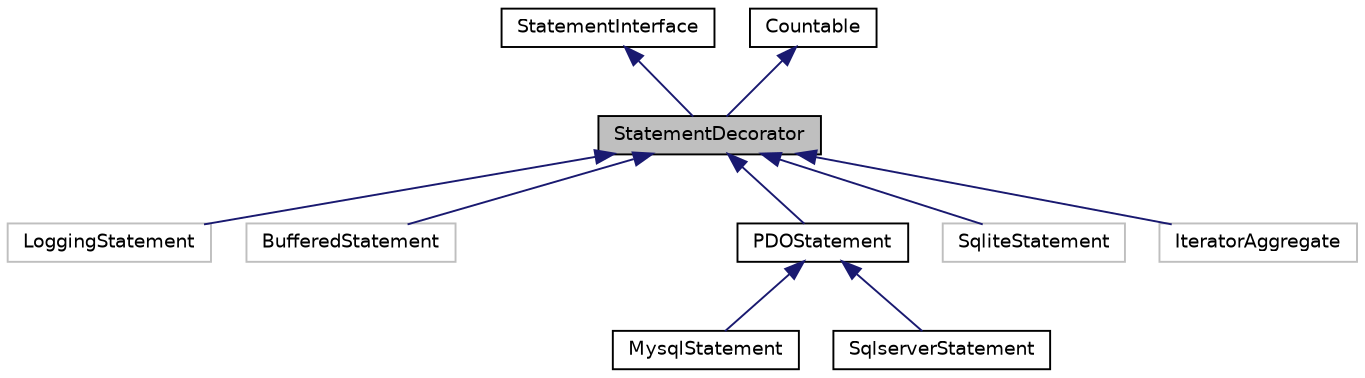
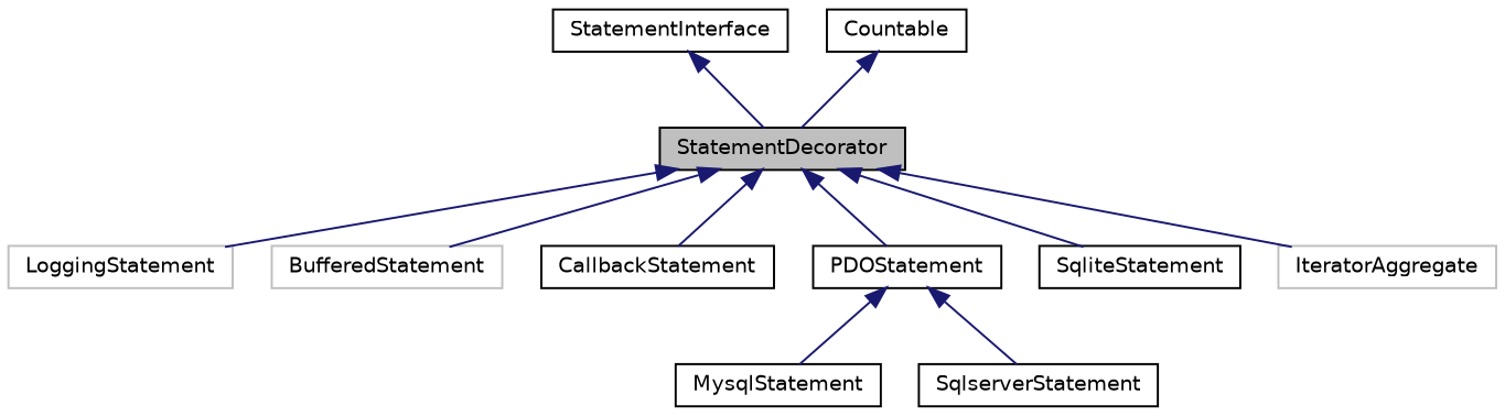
  digraph {
    node [color=black fillcolor=white fontname=Helvetica fontsize=10 shape=record style=filled]
    edge [color=midnightblue dir=back fontname=Helvetica fontsize=10 labelfontname=Helvetica labelfontsize=10 style=solid]
    n1 [fillcolor=grey75 fontcolor=black height=0.2 label=StatementDecorator width=0.4]
    n2 [color=grey75 height=0.2 label=LoggingStatement width=0.4]
    n3 [color=grey75 height=0.2 label=BufferedStatement width=0.4]
+   n4 [height=0.2 label=CallbackStatement width=0.4]
    n5 [height=0.2 label=PDOStatement width=0.4]
-   n6 [color=grey75 height=0.2 label=SqliteStatement width=0.4]
+   n6 [height=0.2 label=SqliteStatement width=0.4]
    n7 [color=grey75 height=0.2 label=IteratorAggregate width=0.4]
    n8 [height=0.2 label=MysqlStatement width=0.4]
    n9 [height=0.2 label=SqlserverStatement width=0.4]
    n10 [height=0.2 label=StatementInterface width=0.4]
    n11 [height=0.2 label=Countable width=0.4]
    n1 -> n2
    n1 -> n3
+   n1 -> n4
    n1 -> n5
    n1 -> n6
    n1 -> n7
    n5 -> n8
    n5 -> n9
    n10 -> n1
    n11 -> n1
  }
